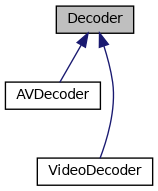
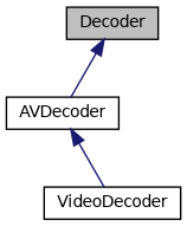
  digraph {
    node [color=black fillcolor=white fontname=Helvetica fontsize=10 shape=record style=filled]
    edge [color=midnightblue dir=back fontname=Helvetica fontsize=10 labelfontname=Helvetica labelfontsize=10 style=solid]
    n1 [fillcolor=grey75 fontcolor=black height=0.2 label=Decoder width=0.4]
    n2 [height=0.2 label=AVDecoder width=0.4]
    n3 [height=0.2 label=VideoDecoder width=0.4]
    n1 -> n2
-   n1 -> n3
+   n2 -> n3
  }
